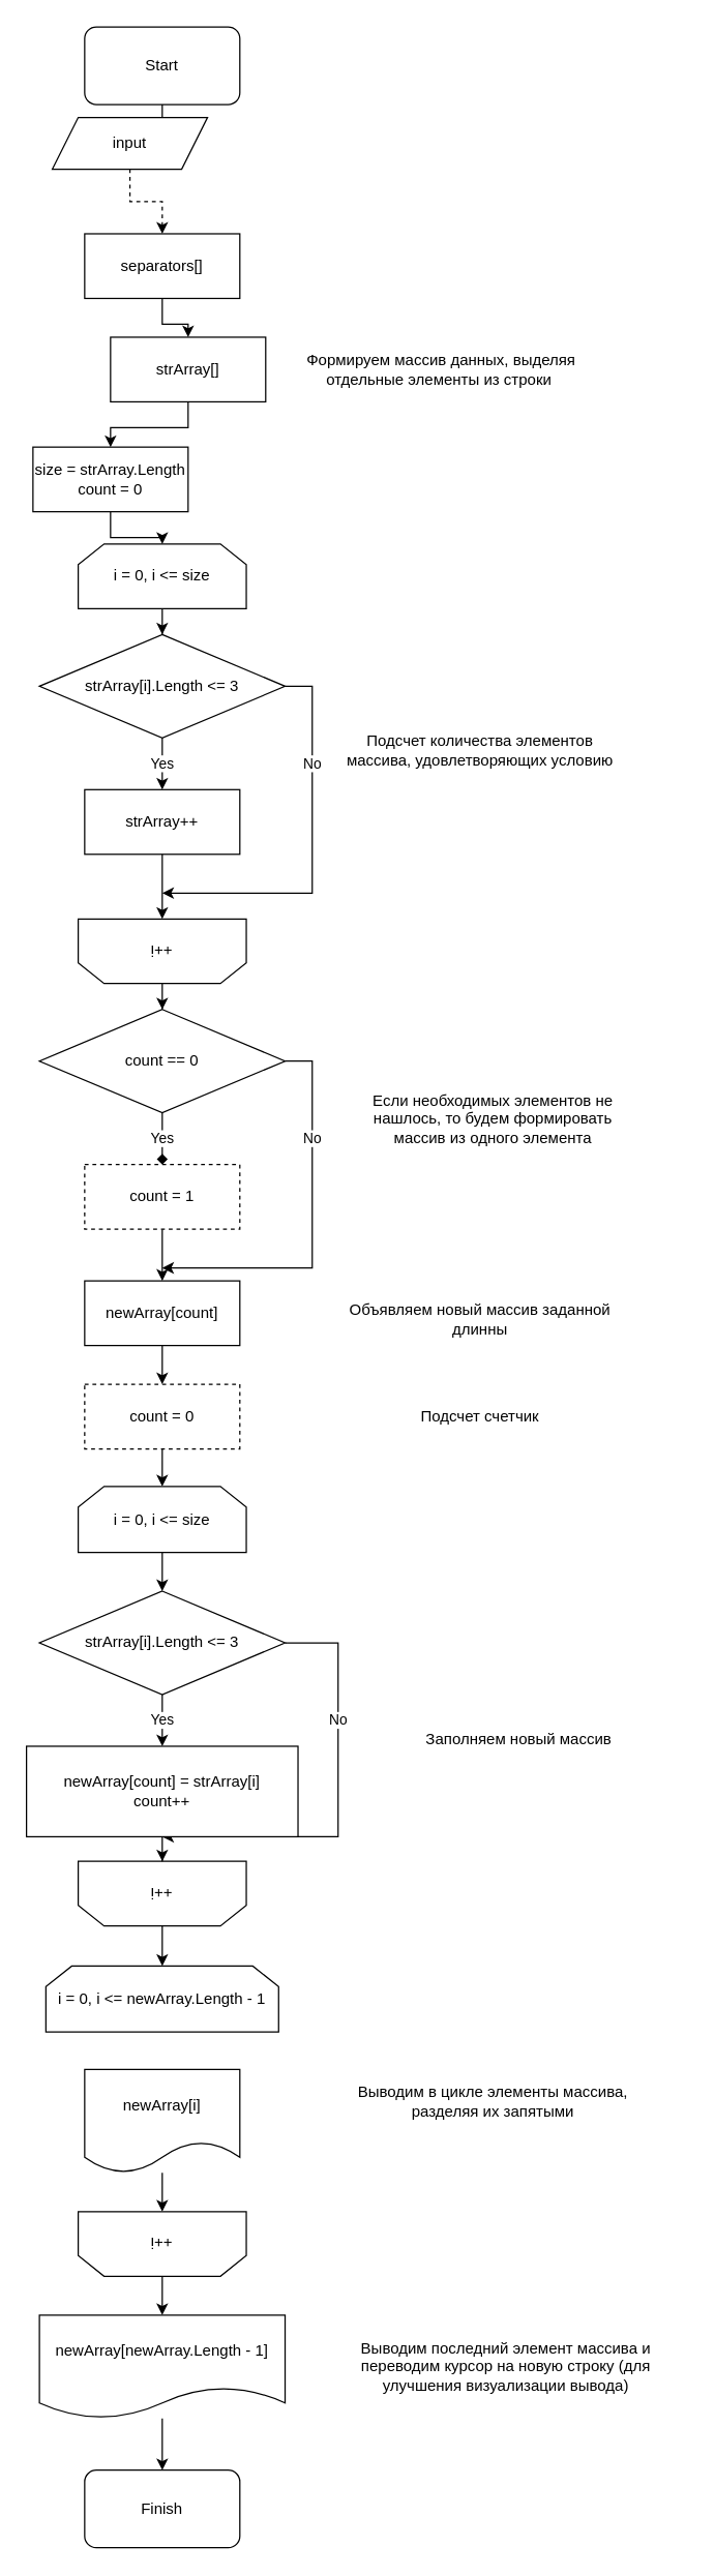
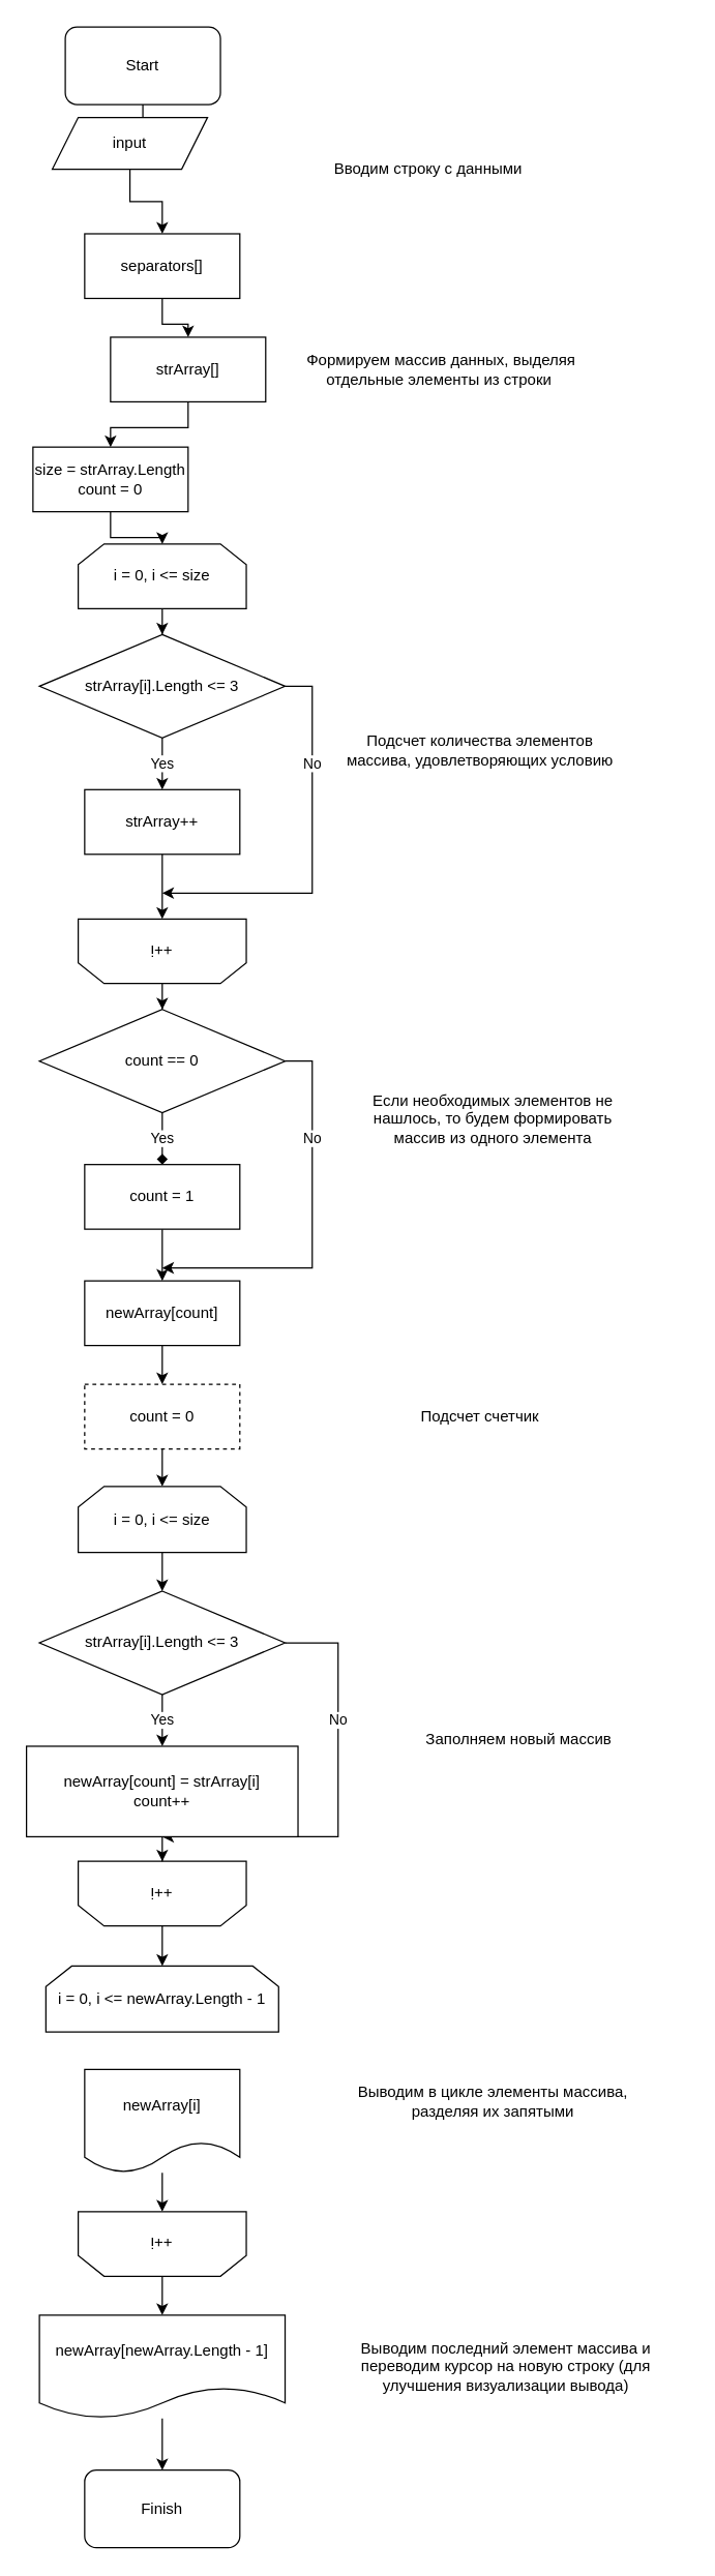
  <mxCell id="0" />
  <mxCell id="1" parent="0" />
  <mxCell id="2" value="" style="edgeStyle=orthogonalEdgeStyle;rounded=0;orthogonalLoop=1;jettySize=auto;html=1;" edge="1" parent="1" source="3" target="5"><mxGeometry relative="1" as="geometry" /></mxCell>
- <mxCell id="3" value="Start" style="rounded=1;whiteSpace=wrap;html=1;" vertex="1" parent="1"><mxGeometry x="65" y="20" width="120" height="60" as="geometry" /></mxCell>
- <mxCell id="4" value="" style="edgeStyle=orthogonalEdgeStyle;rounded=0;orthogonalLoop=1;jettySize=auto;html=1;dashed=1;" edge="1" parent="1" source="5" target="8"><mxGeometry relative="1" as="geometry" /></mxCell>
+ <mxCell id="3" value="Start" style="rounded=1;whiteSpace=wrap;html=1;" vertex="1" parent="1"><mxGeometry x="50" y="20" width="120" height="60" as="geometry" /></mxCell>
+ <mxCell id="4" value="" style="edgeStyle=orthogonalEdgeStyle;rounded=0;orthogonalLoop=1;jettySize=auto;html=1;" edge="1" parent="1" source="5" target="8"><mxGeometry relative="1" as="geometry" /></mxCell>
  <mxCell id="5" value="input" style="shape=parallelogram;perimeter=parallelogramPerimeter;whiteSpace=wrap;html=1;fixedSize=1;" vertex="1" parent="1"><mxGeometry x="40" y="90" width="120" height="40" as="geometry" /></mxCell>
+ <mxCell id="6" value="Вводим строку с данными" style="text;html=1;strokeColor=none;fillColor=none;align=center;verticalAlign=middle;whiteSpace=wrap;rounded=0;" vertex="1" parent="1"><mxGeometry x="241" y="115" width="180" height="30" as="geometry" /></mxCell>
  <mxCell id="7" value="" style="edgeStyle=orthogonalEdgeStyle;rounded=0;orthogonalLoop=1;jettySize=auto;html=1;" edge="1" parent="1" source="8" target="10"><mxGeometry relative="1" as="geometry" /></mxCell>
  <mxCell id="8" value="separators[]" style="rounded=0;whiteSpace=wrap;html=1;" vertex="1" parent="1"><mxGeometry x="65" y="180" width="120" height="50" as="geometry" /></mxCell>
  <mxCell id="9" value="" style="edgeStyle=orthogonalEdgeStyle;rounded=0;orthogonalLoop=1;jettySize=auto;html=1;" edge="1" parent="1" source="10" target="13"><mxGeometry relative="1" as="geometry" /></mxCell>
  <mxCell id="10" value="strArray[]" style="rounded=0;whiteSpace=wrap;html=1;" vertex="1" parent="1"><mxGeometry x="85" y="260" width="120" height="50" as="geometry" /></mxCell>
  <mxCell id="11" value="Формируем массив данных, выделяя отдельные элементы из строки&amp;nbsp;" style="text;html=1;strokeColor=none;fillColor=none;align=center;verticalAlign=middle;whiteSpace=wrap;rounded=0;" vertex="1" parent="1"><mxGeometry x="231" y="270" width="220" height="30" as="geometry" /></mxCell>
  <mxCell id="12" value="" style="edgeStyle=orthogonalEdgeStyle;rounded=0;orthogonalLoop=1;jettySize=auto;html=1;" edge="1" parent="1" source="13" target="15"><mxGeometry relative="1" as="geometry" /></mxCell>
  <mxCell id="13" value="size = strArray.Length&lt;br&gt;count = 0" style="rounded=0;whiteSpace=wrap;html=1;" vertex="1" parent="1"><mxGeometry x="25" y="345" width="120" height="50" as="geometry" /></mxCell>
  <mxCell id="14" value="" style="edgeStyle=orthogonalEdgeStyle;rounded=0;orthogonalLoop=1;jettySize=auto;html=1;" edge="1" parent="1" source="15" target="18"><mxGeometry relative="1" as="geometry" /></mxCell>
  <mxCell id="15" value="i = 0, i &amp;lt;= size" style="shape=loopLimit;whiteSpace=wrap;html=1;" vertex="1" parent="1"><mxGeometry x="60" y="420" width="130" height="50" as="geometry" /></mxCell>
  <mxCell id="16" value="Yes" style="edgeStyle=orthogonalEdgeStyle;rounded=0;orthogonalLoop=1;jettySize=auto;html=1;" edge="1" parent="1" source="18" target="20"><mxGeometry relative="1" as="geometry" /></mxCell>
  <mxCell id="17" value="No" style="edgeStyle=orthogonalEdgeStyle;rounded=0;orthogonalLoop=1;jettySize=auto;html=1;exitX=1;exitY=0.5;exitDx=0;exitDy=0;" edge="1" parent="1" source="18"><mxGeometry x="-0.455" relative="1" as="geometry"><mxPoint x="125" y="690" as="targetPoint" /><Array as="points"><mxPoint x="241" y="530" /></Array><mxPoint as="offset" /></mxGeometry></mxCell>
  <mxCell id="18" value="&lt;p class=&quot;MsoNormal&quot;&gt;strArray[i].Length &amp;lt;= 3&lt;/p&gt;" style="rhombus;whiteSpace=wrap;html=1;" vertex="1" parent="1"><mxGeometry x="30" y="490" width="190" height="80" as="geometry" /></mxCell>
  <mxCell id="19" value="" style="edgeStyle=orthogonalEdgeStyle;rounded=0;orthogonalLoop=1;jettySize=auto;html=1;" edge="1" parent="1" source="20" target="22"><mxGeometry relative="1" as="geometry" /></mxCell>
  <mxCell id="20" value="strArray++" style="rounded=0;whiteSpace=wrap;html=1;" vertex="1" parent="1"><mxGeometry x="65" y="610" width="120" height="50" as="geometry" /></mxCell>
  <mxCell id="21" value="" style="edgeStyle=orthogonalEdgeStyle;rounded=0;orthogonalLoop=1;jettySize=auto;html=1;" edge="1" parent="1" source="22" target="26"><mxGeometry relative="1" as="geometry" /></mxCell>
  <mxCell id="22" value="i++" style="shape=loopLimit;whiteSpace=wrap;html=1;rotation=-180;textDirection=rtl;" vertex="1" parent="1"><mxGeometry x="60" y="710" width="130" height="50" as="geometry" /></mxCell>
  <mxCell id="23" value="Подсчет количества элементов массива, удовлетворяющих условию" style="text;html=1;strokeColor=none;fillColor=none;align=center;verticalAlign=middle;whiteSpace=wrap;rounded=0;" vertex="1" parent="1"><mxGeometry x="261" y="565" width="220" height="30" as="geometry" /></mxCell>
  <mxCell id="24" value="Yes" style="edgeStyle=orthogonalEdgeStyle;rounded=0;orthogonalLoop=1;jettySize=auto;html=1;endArrow=diamond;" edge="1" parent="1" source="26" target="28"><mxGeometry relative="1" as="geometry" /></mxCell>
  <mxCell id="25" value="No" style="edgeStyle=orthogonalEdgeStyle;rounded=0;orthogonalLoop=1;jettySize=auto;html=1;" edge="1" parent="1" source="26"><mxGeometry x="-0.455" relative="1" as="geometry"><mxPoint x="125" y="980" as="targetPoint" /><Array as="points"><mxPoint x="241" y="820" /><mxPoint x="241" y="980" /></Array><mxPoint as="offset" /></mxGeometry></mxCell>
  <mxCell id="26" value="&lt;p class=&quot;MsoNormal&quot;&gt;count == 0&lt;/p&gt;" style="rhombus;whiteSpace=wrap;html=1;" vertex="1" parent="1"><mxGeometry x="30" y="780" width="190" height="80" as="geometry" /></mxCell>
  <mxCell id="27" value="" style="edgeStyle=orthogonalEdgeStyle;rounded=0;orthogonalLoop=1;jettySize=auto;html=1;" edge="1" parent="1" source="28" target="30"><mxGeometry relative="1" as="geometry" /></mxCell>
- <mxCell id="28" value="count = 1" style="rounded=0;whiteSpace=wrap;html=1;dashed=1;" vertex="1" parent="1"><mxGeometry x="65" y="900" width="120" height="50" as="geometry" /></mxCell>
+ <mxCell id="28" value="count = 1" style="rounded=0;whiteSpace=wrap;html=1;" vertex="1" parent="1"><mxGeometry x="65" y="900" width="120" height="50" as="geometry" /></mxCell>
  <mxCell id="29" value="" style="edgeStyle=orthogonalEdgeStyle;rounded=0;orthogonalLoop=1;jettySize=auto;html=1;" edge="1" parent="1" source="30" target="34"><mxGeometry relative="1" as="geometry" /></mxCell>
  <mxCell id="30" value="&lt;p class=&quot;MsoNormal&quot;&gt;newArray[count]&lt;/p&gt;" style="rounded=0;whiteSpace=wrap;html=1;" vertex="1" parent="1"><mxGeometry x="65" y="990" width="120" height="50" as="geometry" /></mxCell>
  <mxCell id="31" value="Если необходимых элементов не нашлось, то будем формировать массив из одного элемента" style="text;html=1;strokeColor=none;fillColor=none;align=center;verticalAlign=middle;whiteSpace=wrap;rounded=0;" vertex="1" parent="1"><mxGeometry x="271" y="850" width="220" height="30" as="geometry" /></mxCell>
- <mxCell id="32" value="Объявляем новый массив заданной длинны" style="text;html=1;strokeColor=none;fillColor=none;align=center;verticalAlign=middle;whiteSpace=wrap;rounded=0;" vertex="1" parent="1"><mxGeometry x="261" y="1005" width="220" height="30" as="geometry" /></mxCell>
  <mxCell id="33" style="edgeStyle=orthogonalEdgeStyle;rounded=0;orthogonalLoop=1;jettySize=auto;html=1;entryX=0.5;entryY=0;entryDx=0;entryDy=0;" edge="1" parent="1" source="34" target="37"><mxGeometry relative="1" as="geometry" /></mxCell>
  <mxCell id="34" value="count = 0" style="rounded=0;whiteSpace=wrap;html=1;dashed=1;" vertex="1" parent="1"><mxGeometry x="65" y="1070" width="120" height="50" as="geometry" /></mxCell>
  <mxCell id="35" value="Подсчет счетчик" style="text;html=1;strokeColor=none;fillColor=none;align=center;verticalAlign=middle;whiteSpace=wrap;rounded=0;" vertex="1" parent="1"><mxGeometry x="261" y="1080" width="220" height="30" as="geometry" /></mxCell>
  <mxCell id="36" value="" style="edgeStyle=orthogonalEdgeStyle;rounded=0;orthogonalLoop=1;jettySize=auto;html=1;" edge="1" parent="1" source="37" target="40"><mxGeometry relative="1" as="geometry" /></mxCell>
  <mxCell id="37" value="i = 0, i &amp;lt;= size" style="shape=loopLimit;whiteSpace=wrap;html=1;" vertex="1" parent="1"><mxGeometry x="60" y="1149" width="130" height="51" as="geometry" /></mxCell>
  <mxCell id="38" value="Yes" style="edgeStyle=orthogonalEdgeStyle;rounded=0;orthogonalLoop=1;jettySize=auto;html=1;" edge="1" parent="1" source="40" target="42"><mxGeometry relative="1" as="geometry" /></mxCell>
  <mxCell id="39" value="No" style="edgeStyle=orthogonalEdgeStyle;rounded=0;orthogonalLoop=1;jettySize=auto;html=1;" edge="1" parent="1" source="40"><mxGeometry x="-0.382" relative="1" as="geometry"><mxPoint x="125" y="1420" as="targetPoint" /><Array as="points"><mxPoint x="261" y="1270" /></Array><mxPoint as="offset" /></mxGeometry></mxCell>
  <mxCell id="40" value="&lt;p class=&quot;MsoNormal&quot;&gt;strArray[i].Length &amp;lt;= 3&lt;/p&gt;" style="rhombus;whiteSpace=wrap;html=1;" vertex="1" parent="1"><mxGeometry x="30" y="1230" width="190" height="80" as="geometry" /></mxCell>
  <mxCell id="41" value="" style="edgeStyle=orthogonalEdgeStyle;rounded=0;orthogonalLoop=1;jettySize=auto;html=1;" edge="1" parent="1" source="42" target="44"><mxGeometry relative="1" as="geometry" /></mxCell>
  <mxCell id="42" value="&lt;span&gt;newArray[count] = strArray[i]&lt;/span&gt;&lt;br&gt;count++" style="rounded=0;whiteSpace=wrap;html=1;" vertex="1" parent="1"><mxGeometry x="20" y="1350" width="210" height="70" as="geometry" /></mxCell>
  <mxCell id="43" value="" style="edgeStyle=orthogonalEdgeStyle;rounded=0;orthogonalLoop=1;jettySize=auto;html=1;" edge="1" parent="1" source="44" target="46"><mxGeometry relative="1" as="geometry" /></mxCell>
  <mxCell id="44" value="i++" style="shape=loopLimit;whiteSpace=wrap;html=1;rotation=-180;textDirection=rtl;" vertex="1" parent="1"><mxGeometry x="60" y="1439" width="130" height="50" as="geometry" /></mxCell>
  <mxCell id="45" value="Заполняем новый массив" style="text;html=1;strokeColor=none;fillColor=none;align=center;verticalAlign=middle;whiteSpace=wrap;rounded=0;" vertex="1" parent="1"><mxGeometry x="291" y="1330" width="220" height="30" as="geometry" /></mxCell>
  <mxCell id="46" value="i = 0, i &amp;lt;=&amp;nbsp;&lt;span&gt;newArray.Length - 1&lt;/span&gt;" style="shape=loopLimit;whiteSpace=wrap;html=1;" vertex="1" parent="1"><mxGeometry x="35" y="1520" width="180" height="51" as="geometry" /></mxCell>
  <mxCell id="47" value="" style="edgeStyle=orthogonalEdgeStyle;rounded=0;orthogonalLoop=1;jettySize=auto;html=1;" edge="1" parent="1" source="48" target="53"><mxGeometry relative="1" as="geometry" /></mxCell>
  <mxCell id="48" value="i++" style="shape=loopLimit;whiteSpace=wrap;html=1;rotation=-180;textDirection=rtl;" vertex="1" parent="1"><mxGeometry x="60" y="1710" width="130" height="50" as="geometry" /></mxCell>
  <mxCell id="49" value="" style="edgeStyle=orthogonalEdgeStyle;rounded=0;orthogonalLoop=1;jettySize=auto;html=1;" edge="1" parent="1" source="50" target="48"><mxGeometry relative="1" as="geometry" /></mxCell>
  <mxCell id="50" value="&lt;p class=&quot;MsoNormal&quot;&gt;newArray[i]&lt;/p&gt;" style="shape=document;whiteSpace=wrap;html=1;boundedLbl=1;" vertex="1" parent="1"><mxGeometry x="65" y="1600" width="120" height="80" as="geometry" /></mxCell>
  <mxCell id="51" value="Выводим в цикле элементы массива, разделяя их запятыми" style="text;html=1;strokeColor=none;fillColor=none;align=center;verticalAlign=middle;whiteSpace=wrap;rounded=0;" vertex="1" parent="1"><mxGeometry x="271" y="1610" width="220" height="30" as="geometry" /></mxCell>
  <mxCell id="52" value="" style="edgeStyle=orthogonalEdgeStyle;rounded=0;orthogonalLoop=1;jettySize=auto;html=1;" edge="1" parent="1" source="53" target="55"><mxGeometry relative="1" as="geometry" /></mxCell>
  <mxCell id="53" value="&lt;p class=&quot;MsoNormal&quot;&gt;newArray[newArray.Length - 1]&lt;/p&gt;" style="shape=document;whiteSpace=wrap;html=1;boundedLbl=1;" vertex="1" parent="1"><mxGeometry x="30" y="1790" width="190" height="80" as="geometry" /></mxCell>
  <mxCell id="54" value="Выводим последний элемент массива и переводим курсор на новую строку (для улучшения визуализации вывода)" style="text;html=1;strokeColor=none;fillColor=none;align=center;verticalAlign=middle;whiteSpace=wrap;rounded=0;" vertex="1" parent="1"><mxGeometry x="251" y="1815" width="280" height="30" as="geometry" /></mxCell>
  <mxCell id="55" value="Finish" style="rounded=1;whiteSpace=wrap;html=1;" vertex="1" parent="1"><mxGeometry x="65" y="1910" width="120" height="60" as="geometry" /></mxCell>
